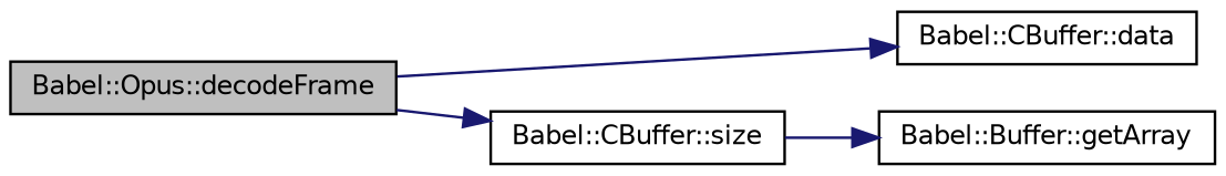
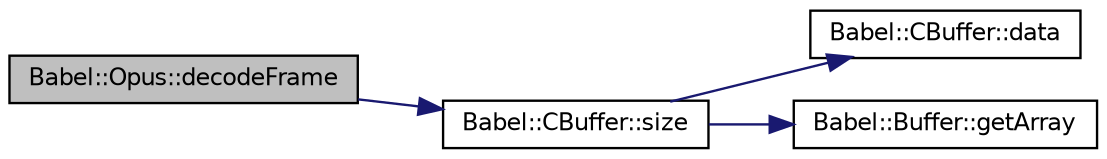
  digraph {
    rankdir=LR
    node [color=black fillcolor=white fontname=Helvetica fontsize=10 shape=record style=filled]
    edge [color=midnightblue fontname=Helvetica fontsize=10 labelfontname=Helvetica labelfontsize=10 style=solid]
    n1 [fillcolor=grey75 fontcolor=black height=0.2 label="Babel::Opus::decodeFrame" width=0.4]
    n2 [height=0.2 label="Babel::CBuffer::data" width=0.4]
    n3 [height=0.2 label="Babel::CBuffer::size" width=0.4]
    n4 [height=0.2 label="Babel::Buffer::getArray" width=0.4]
-   n1 -> n2
+   n3 -> n2
    n1 -> n3
    n3 -> n4
  }
